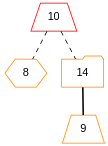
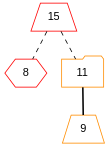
  graph {
    fontname="Liberation Sans"
    node [color=red fontname="Liberation Sans" shape=trapezium]
    edge [fontname="Liberation Sans" style=dashed]
-   8 [color=darkorange shape=hexagon]
-   10
-   11 [color=darkorange shape=folder label=14]
+   8 [shape=hexagon]
+   10 [label=15]
+   11 [color=darkorange shape=folder]
    null8 [style=invis color="" shape=""]
    9 [color=darkorange]
    8 -- null8 [style=invis]
    10 -- 8
    10 -- 11
    11 -- 9 [style=bold]
  }
